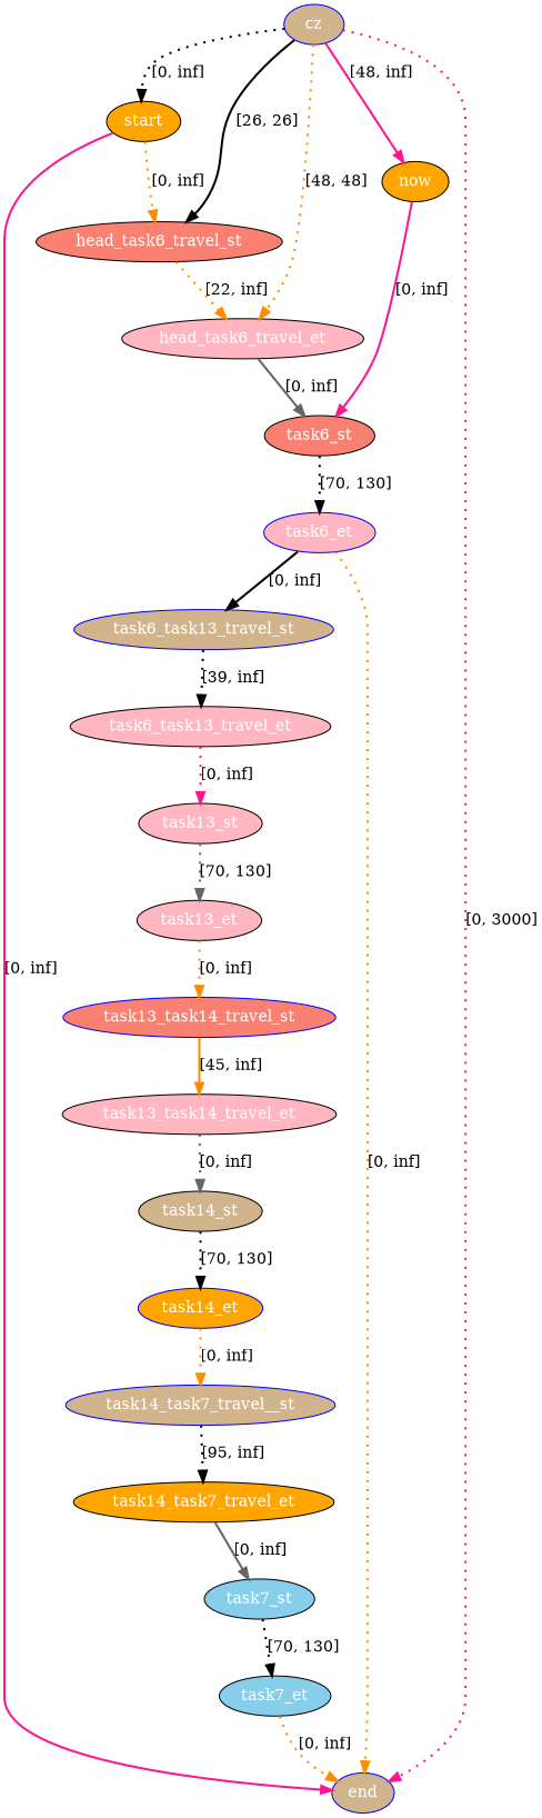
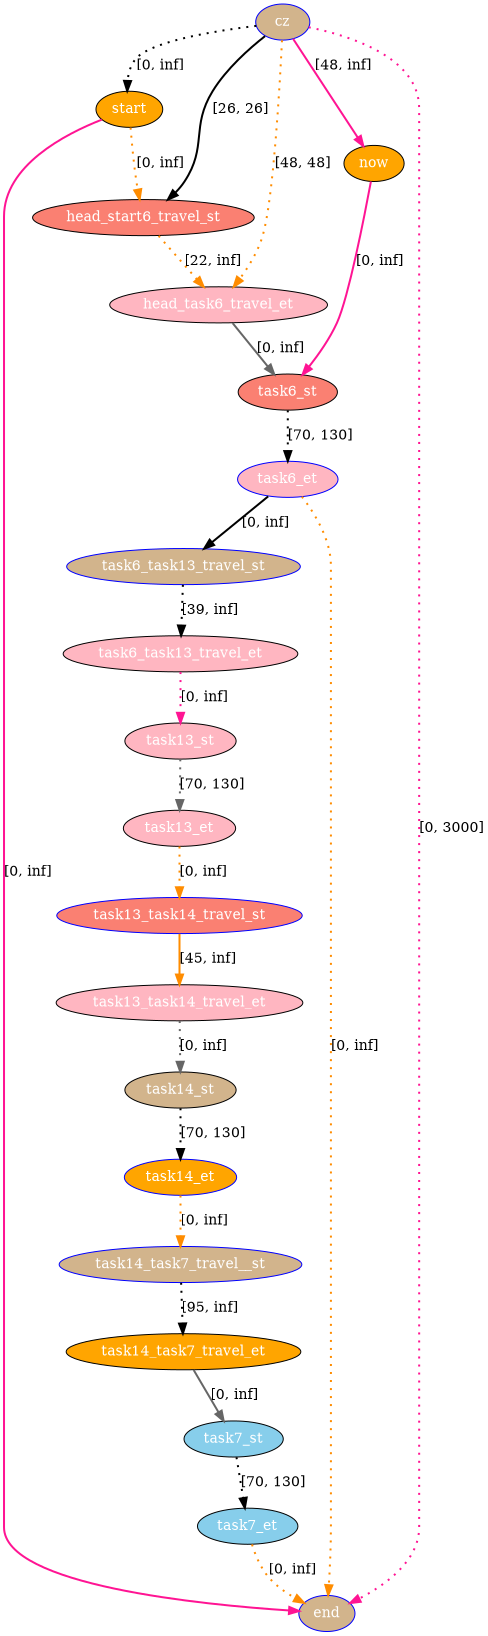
  digraph {
    node [fillcolor=lightpink fontcolor=white style=filled color=black]
    edge [color=black penwidth=2 style=dotted]
    n1 [fillcolor=tan label=cz color=blue]
    n2 [fillcolor=orange label=start]
    n3 [fillcolor=orange label=now]
    n4 [fillcolor=tan label=end color=blue]
-   n5 [fillcolor=salmon label=head_task6_travel_st]
+   n5 [fillcolor=salmon label=head_start6_travel_st]
    n6 [label=head_task6_travel_et]
    n7 [fillcolor=salmon label=task6_st]
    n8 [label=task6_et color=blue]
    n9 [fillcolor=tan label=task6_task13_travel_st color=blue]
    n10 [fillcolor=skyblue label=task7_st]
    n11 [fillcolor=skyblue label=task7_et]
    n12 [label=task13_st]
    n13 [label=task13_et]
    n14 [fillcolor=salmon label=task13_task14_travel_st color=blue]
    n15 [fillcolor=tan label=task14_st]
    n16 [fillcolor=orange label=task14_et color=blue]
    n17 [fillcolor=tan label=task14_task7_travel__st color=blue]
    n18 [label=task6_task13_travel_et]
    n19 [label=task13_task14_travel_et]
    n20 [fillcolor=orange label=task14_task7_travel_et]
    n1 -> n2 [label="[0, inf]"]
    n1 -> n3 [color=deeppink label="[48, inf]" style=bold]
    n1 -> n4 [color=deeppink label="[0, 3000]"]
    n1 -> n5 [label="[26, 26]" style=bold]
    n1 -> n6 [color=darkorange label="[48, 48]"]
    n2 -> n4 [color=deeppink label="[0, inf]" style=bold]
    n2 -> n5 [color=darkorange label="[0, inf]"]
    n3 -> n7 [color=deeppink label="[0, inf]" style=bold]
    n5 -> n6 [color=darkorange label="[22, inf]"]
    n6 -> n7 [color=gray40 label="[0, inf]" style=bold]
    n7 -> n8 [label="[70, 130]"]
    n8 -> n4 [color=darkorange label="[0, inf]"]
    n8 -> n9 [label="[0, inf]" style=bold]
    n9 -> n18 [label="[39, inf]"]
    n10 -> n11 [label="[70, 130]"]
    n11 -> n4 [color=darkorange label="[0, inf]"]
    n12 -> n13 [color=gray40 label="[70, 130]"]
    n13 -> n14 [color=darkorange label="[0, inf]"]
    n14 -> n19 [color=darkorange label="[45, inf]" style=bold]
    n15 -> n16 [label="[70, 130]"]
    n16 -> n17 [color=darkorange label="[0, inf]"]
    n17 -> n20 [label="[95, inf]"]
    n18 -> n12 [color=deeppink label="[0, inf]"]
    n19 -> n15 [color=gray40 label="[0, inf]"]
    n20 -> n10 [color=gray40 label="[0, inf]" style=bold]
  }
